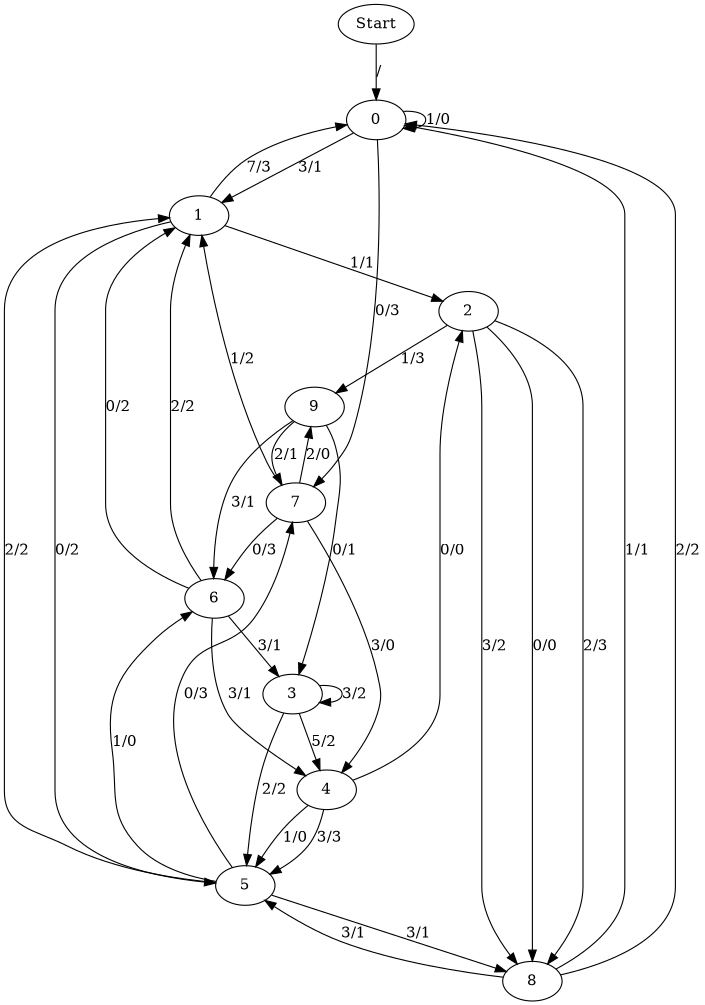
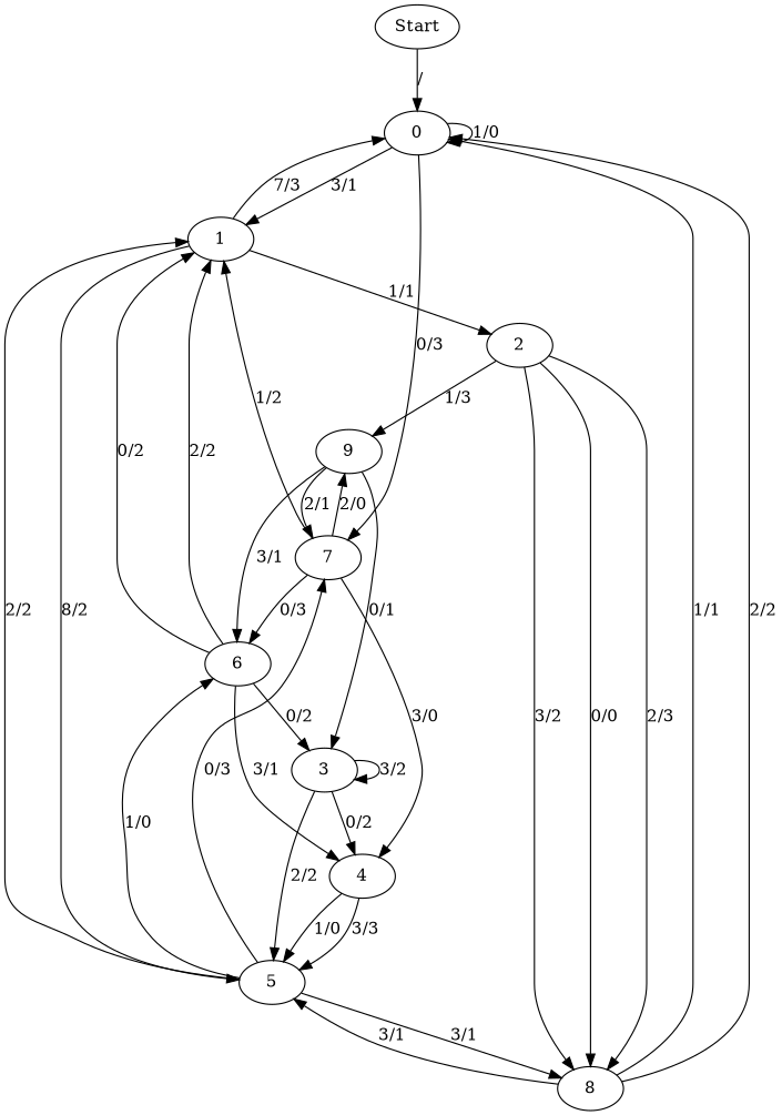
  digraph {
    Start
    0
    1
    7
    5
    2
    9
    4
    6
    3
    8
    Start -> 0 [label="/"]
    0 -> 0 [label="1/0"]
    0 -> 1 [label="3/1"]
    0 -> 7 [label="0/3"]
    1 -> 0 [label="7/3"]
-   1 -> 5 [label="0/2"]
+   1 -> 5 [label="8/2"]
    1 -> 2 [label="1/1"]
    7 -> 1 [label="1/2"]
    7 -> 9 [label="2/0"]
    7 -> 4 [label="3/0"]
    7 -> 6 [label="0/3"]
    5 -> 1 [label="2/2"]
    5 -> 7 [label="0/3"]
    5 -> 6 [label="1/0"]
    5 -> 8 [label="3/1"]
    2 -> 9 [label="1/3"]
    2 -> 8 [label="3/2"]
    2 -> 8 [label="0/0"]
    2 -> 8 [label="2/3"]
    9 -> 7 [label="2/1"]
    9 -> 6 [label="3/1"]
    9 -> 3 [label="0/1"]
    4 -> 5 [label="1/0"]
    4 -> 5 [label="3/3"]
-   4 -> 2 [label="0/0"]
    6 -> 1 [label="0/2"]
    6 -> 1 [label="2/2"]
    6 -> 4 [label="3/1"]
-   6 -> 3 [label="3/1"]
+   6 -> 3 [label="0/2"]
    3 -> 5 [label="2/2"]
-   3 -> 4 [label="5/2"]
+   3 -> 4 [label="0/2"]
    3 -> 3 [label="3/2"]
    8 -> 0 [label="1/1"]
    8 -> 0 [label="2/2"]
    8 -> 5 [label="3/1"]
  }
